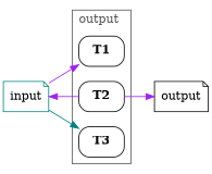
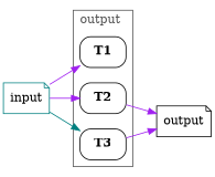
  digraph {
    labeljust=l
    rankdir=LR
    node [shape=rect style=rounded]
    edge [color=purple]
    n1 [label=<<b>T1</b>>]
    n2 [label=<<b>T2</b>>]
    n3 [label=<<b>T3</b>>]
    n4 [color=black label=output shape=note]
    n5 [color=teal label=input shape=note]
    subgraph cluster_1 {
      color="#555555"
      fontcolor="#555555"
      label=output
      n1
      n2
      n3
    }
    n2 -> n4
+   n3 -> n4
    n5 -> n1
-   n2 -> n5
+   n5 -> n2
    n5 -> n3 [color=teal]
  }
